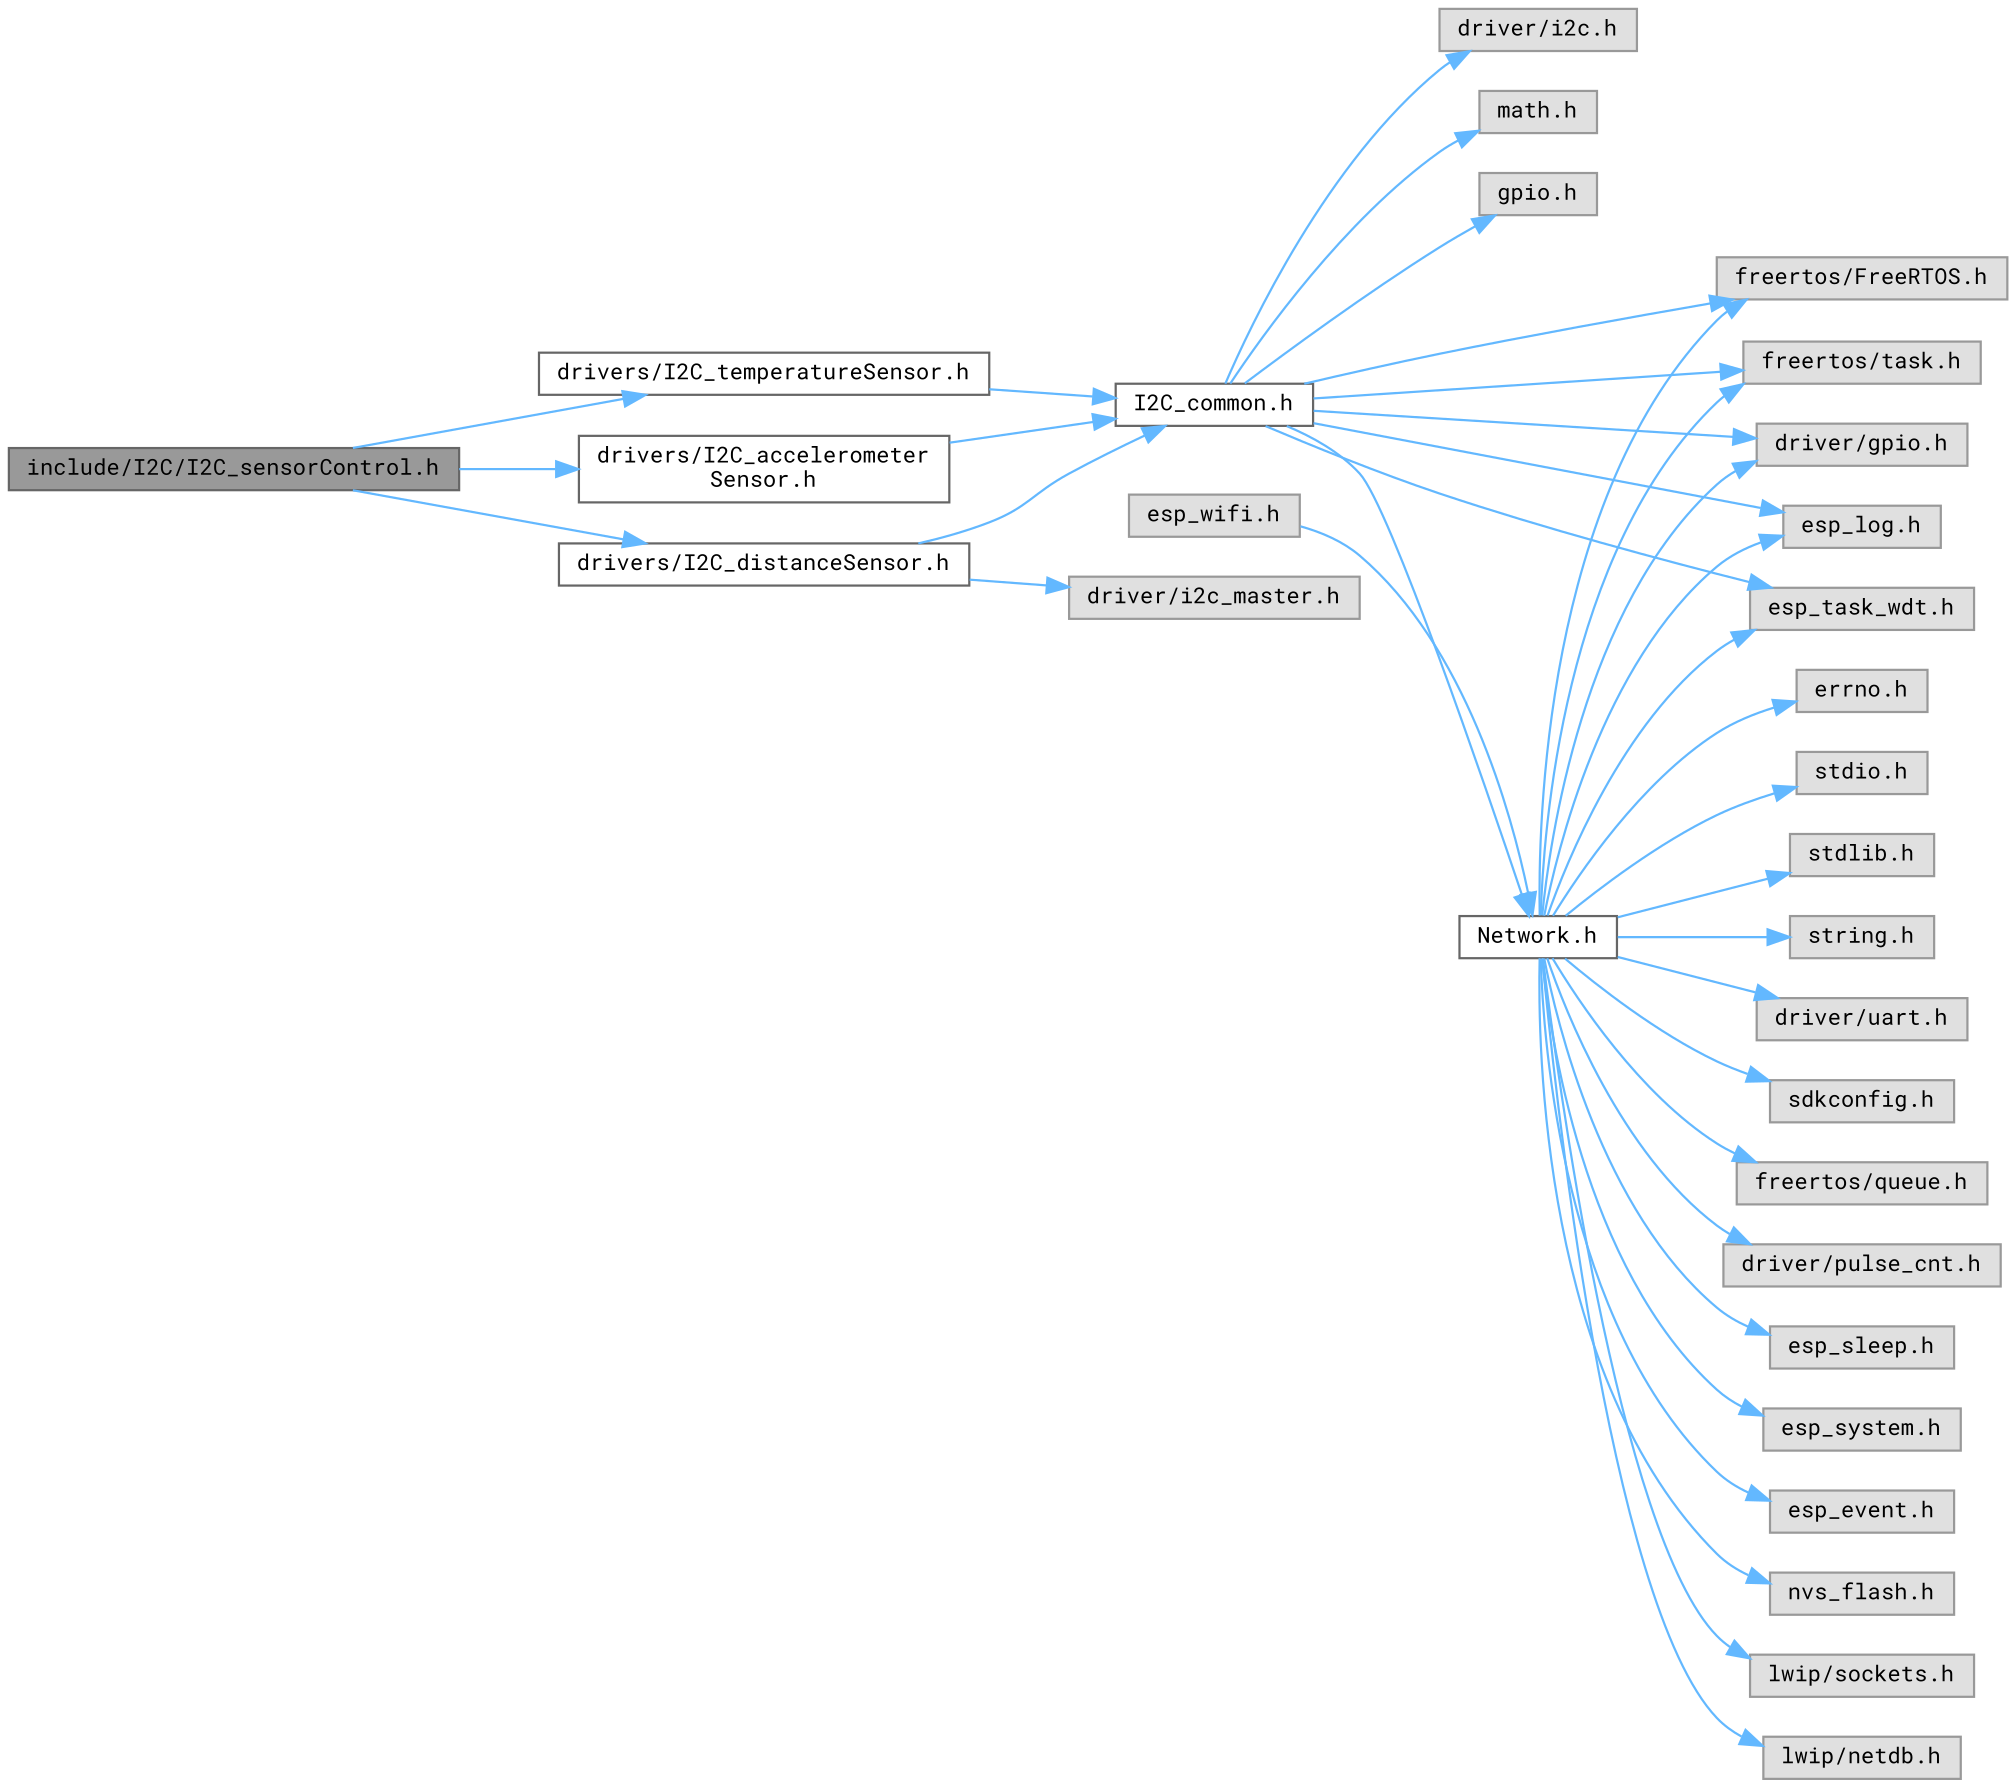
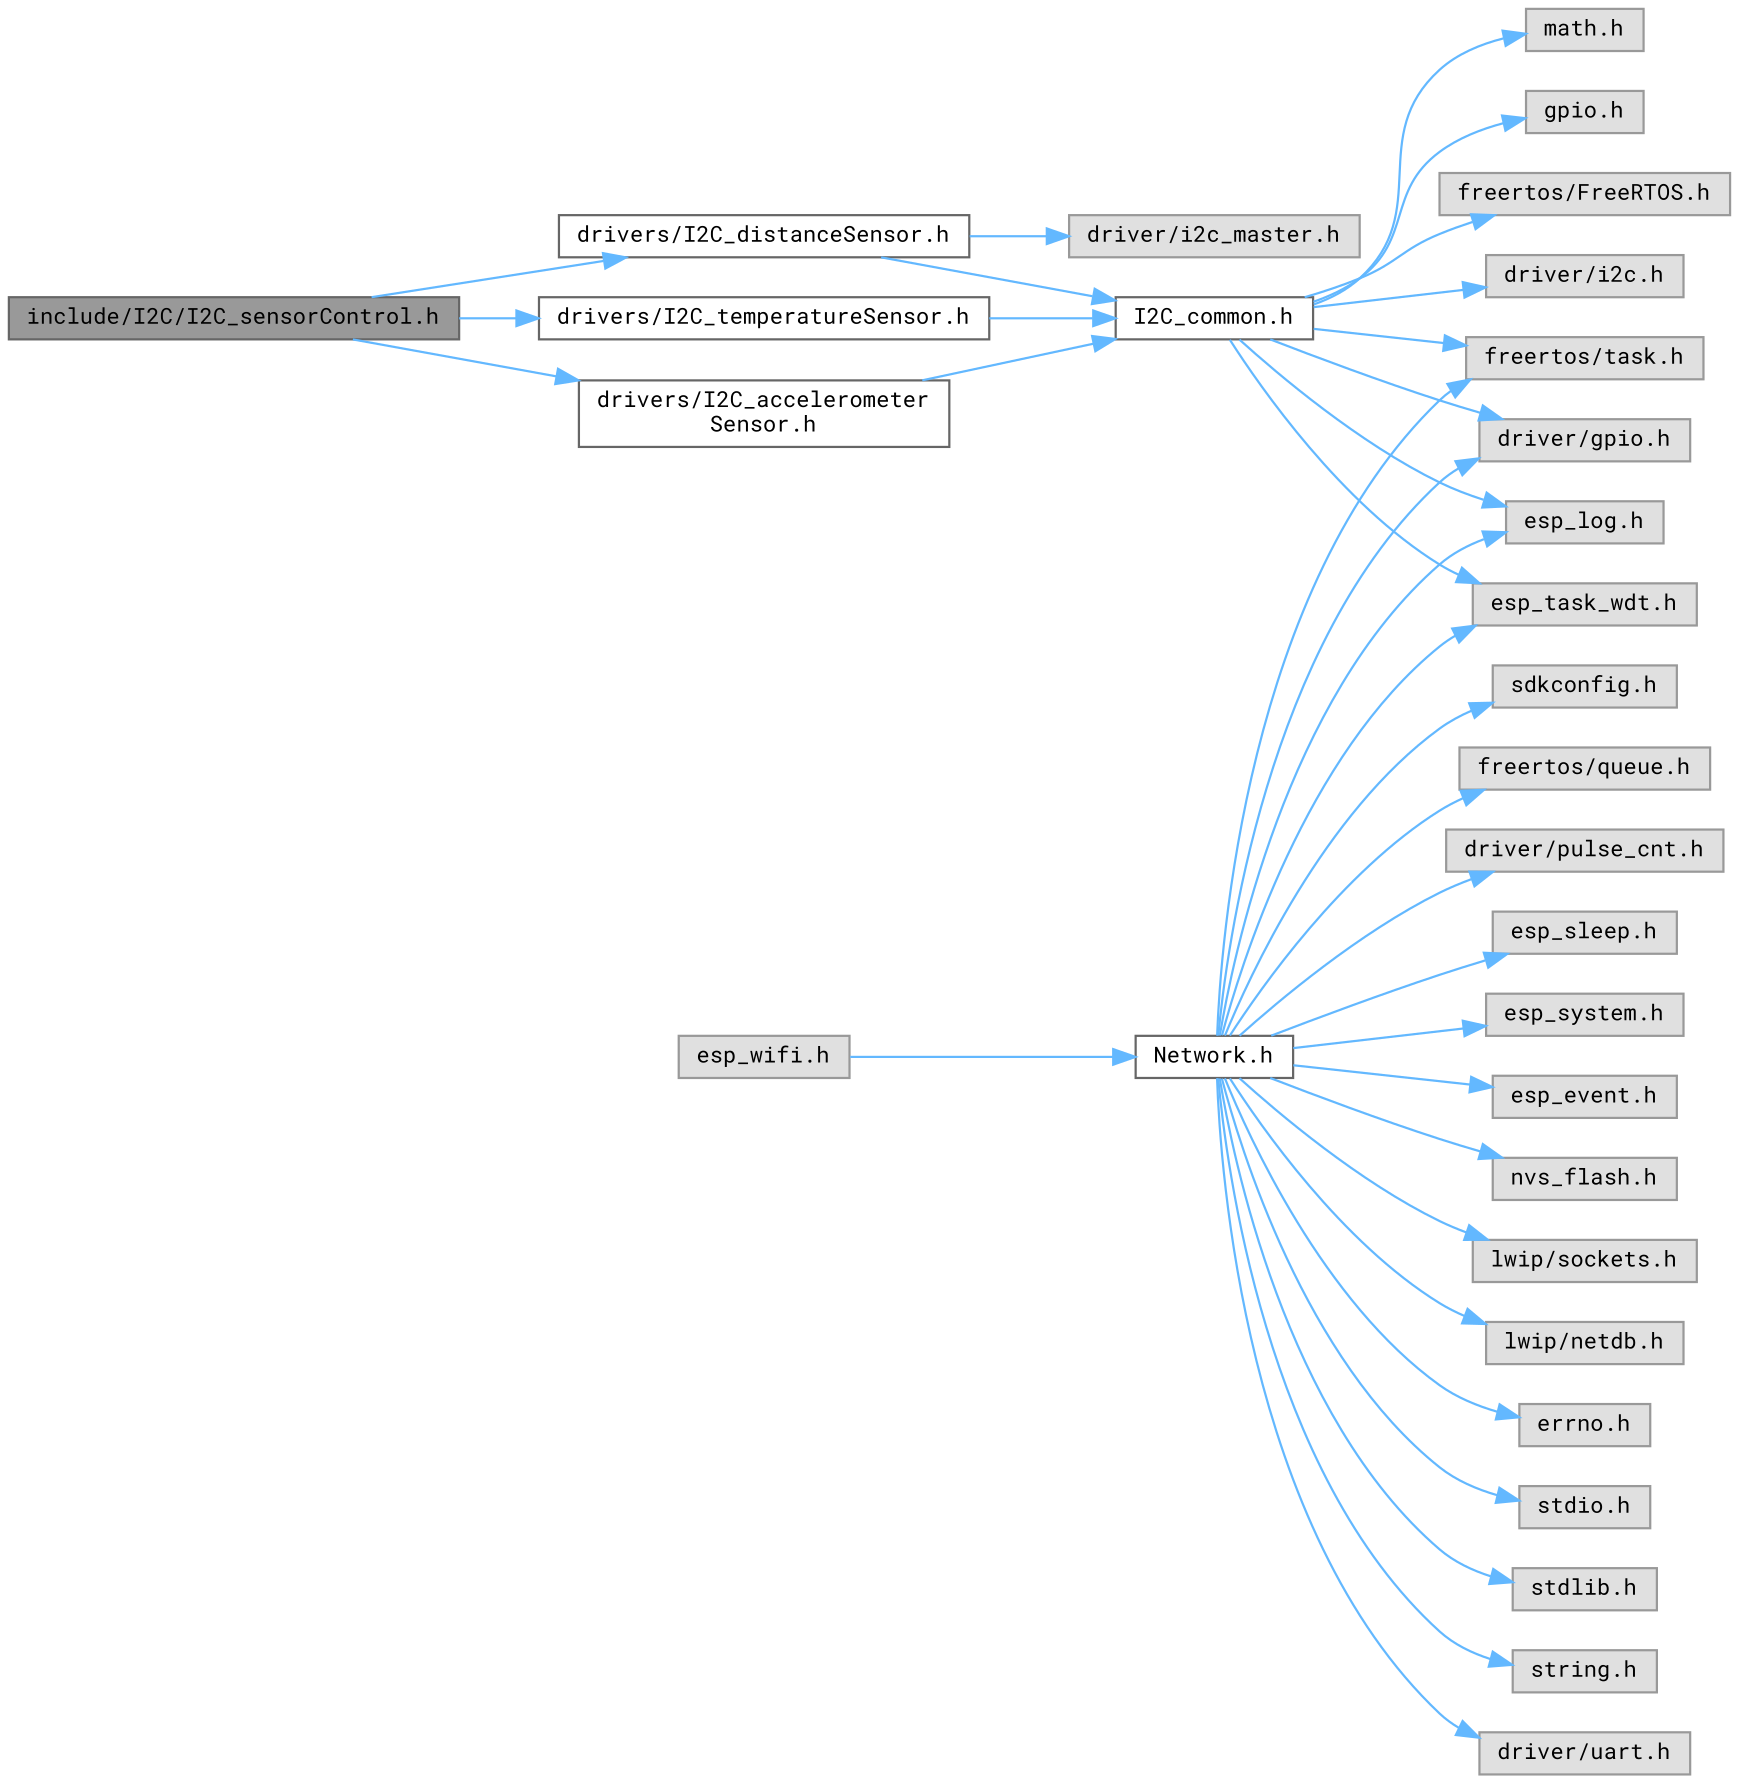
  digraph {
    fontname="Roboto Mono"
    rankdir=LR
    node [color=grey60 fillcolor="#E0E0E0" fontname="Roboto Mono" fontsize=10 shape=box style=filled]
    edge [color=steelblue1 fontname="Roboto Mono" fontsize=10 labelfontname=Helvetica labelfontsize=10 style=solid]
    n1 [color=gray40 fillcolor=grey60 fontcolor=black height=0.2 label="include/I2C/I2C_sensorControl.h" width=0.4]
    n2 [color=grey40 fillcolor=white height=0.2 label="drivers/I2C_accelerometer\lSensor.h" width=0.4]
    n3 [color=grey40 fillcolor=white height=0.2 label="drivers/I2C_distanceSensor.h" width=0.4]
    n4 [color=grey40 fillcolor=white height=0.2 label="drivers/I2C_temperatureSensor.h" width=0.4]
    n5 [color=grey40 fillcolor=white height=0.2 label="I2C_common.h" width=0.4]
    n6 [height=0.2 label="driver/i2c_master.h" width=0.4]
    n7 [height=0.2 label="freertos/FreeRTOS.h" width=0.4]
    n8 [height=0.2 label="freertos/task.h" width=0.4]
    n9 [height=0.2 label="driver/gpio.h" width=0.4]
    n10 [height=0.2 label="esp_log.h" width=0.4]
    n11 [height=0.2 label="driver/i2c.h" width=0.4]
    n12 [height=0.2 label="esp_task_wdt.h" width=0.4]
    n13 [height=0.2 label="math.h" width=0.4]
    n14 [color=grey40 fillcolor=white height=0.2 label="Network.h" width=0.4]
    n15 [height=0.2 label="gpio.h" width=0.4]
    n16 [height=0.2 label="stdio.h" width=0.4]
    n17 [height=0.2 label="stdlib.h" width=0.4]
    n18 [height=0.2 label="string.h" width=0.4]
    n19 [height=0.2 label="driver/uart.h" width=0.4]
    n20 [height=0.2 label="sdkconfig.h" width=0.4]
    n21 [height=0.2 label="freertos/queue.h" width=0.4]
    n22 [height=0.2 label="driver/pulse_cnt.h" width=0.4]
    n23 [height=0.2 label="esp_sleep.h" width=0.4]
    n24 [height=0.2 label="esp_system.h" width=0.4]
    n25 [height=0.2 label="esp_event.h" width=0.4]
    n26 [height=0.2 label="nvs_flash.h" width=0.4]
    n27 [height=0.2 label="lwip/sockets.h" width=0.4]
    n28 [height=0.2 label="lwip/netdb.h" width=0.4]
    n29 [height=0.2 label="errno.h" width=0.4]
    n30 [height=0.2 label="esp_wifi.h" width=0.4]
    n1 -> n2
    n1 -> n3
    n1 -> n4
    n2 -> n5
    n3 -> n5
    n3 -> n6
    n4 -> n5
    n5 -> n7
    n5 -> n8
    n5 -> n9
    n5 -> n10
    n5 -> n11
    n5 -> n12
    n5 -> n13
-   n5 -> n14
    n5 -> n15
-   n14 -> n7
    n14 -> n8
    n14 -> n9
    n14 -> n10
    n14 -> n12
    n14 -> n16
    n14 -> n17
    n14 -> n18
    n14 -> n19
    n14 -> n20
    n14 -> n21
    n14 -> n22
    n14 -> n23
    n14 -> n24
    n14 -> n25
    n14 -> n26
    n14 -> n27
    n14 -> n28
    n14 -> n29
    n30 -> n14
  }
